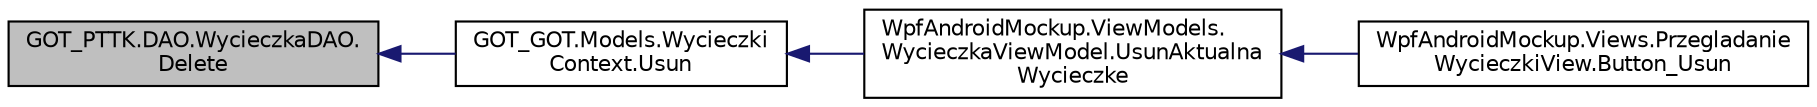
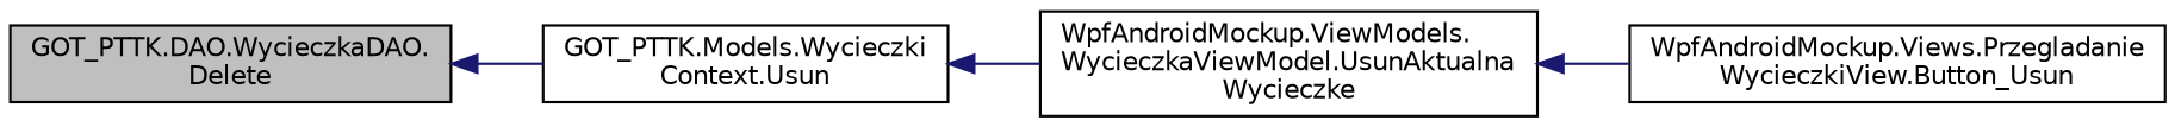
  digraph {
    rankdir=LR
    node [color=black fillcolor=white fontname=Helvetica fontsize=10 shape=record style=filled]
    edge [color=midnightblue dir=back fontname=Helvetica fontsize=10 labelfontname=Helvetica labelfontsize=10 style=solid]
    n1 [fillcolor=grey75 fontcolor=black height=0.2 label="GOT_PTTK.DAO.WycieczkaDAO.\lDelete" width=0.4]
-   n2 [height=0.2 label="GOT_GOT.Models.Wycieczki\lContext.Usun" width=0.4]
+   n2 [height=0.2 label="GOT_PTTK.Models.Wycieczki\lContext.Usun" width=0.4]
    n3 [height=0.2 label="WpfAndroidMockup.ViewModels.\lWycieczkaViewModel.UsunAktualna\lWycieczke" width=0.4]
    n4 [height=0.2 label="WpfAndroidMockup.Views.Przegladanie\lWycieczkiView.Button_Usun" width=0.4]
    n1 -> n2
    n2 -> n3
    n3 -> n4
  }
